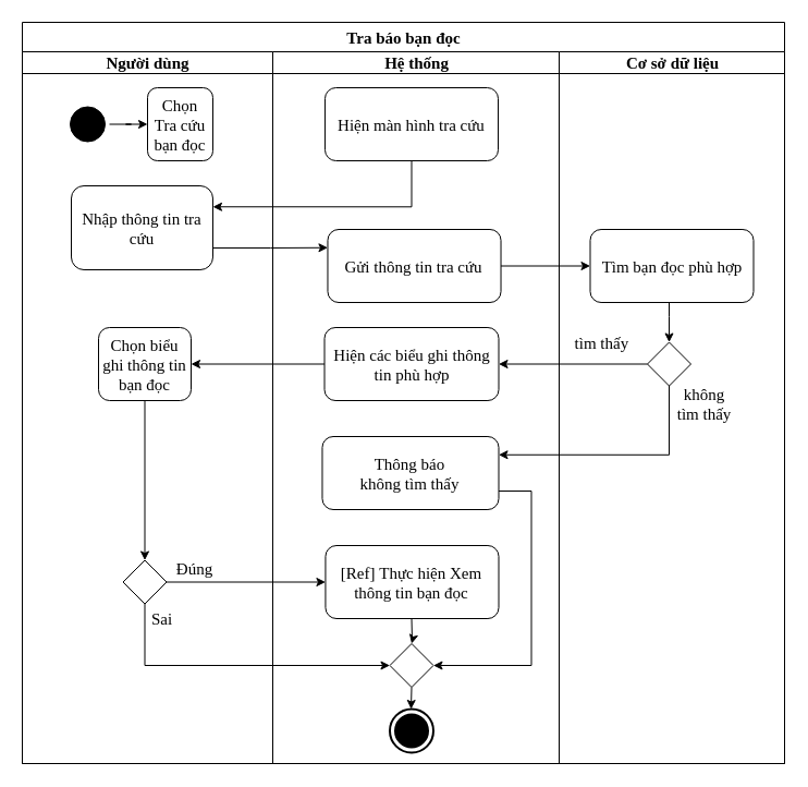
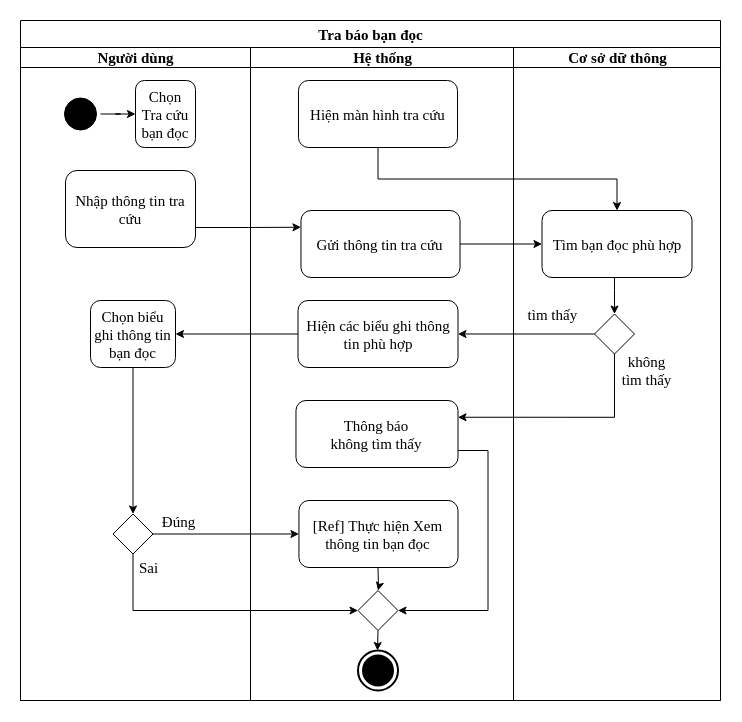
  <mxCell id="0" />
  <mxCell id="1" parent="0" />
  <mxCell id="2" value="&lt;span style=&quot;line-height: 107% ; font-size: 15px&quot;&gt;&lt;font style=&quot;font-size: 15px&quot;&gt;Tra báo bạn đọc&lt;/font&gt;&lt;/span&gt;" style="swimlane;html=1;childLayout=stackLayout;resizeParent=1;resizeParentMax=0;startSize=27;rounded=0;glass=0;fontSize=15;fontFamily=Times New Roman;" parent="1" vertex="1"><mxGeometry x="20" y="20" width="700" height="680" as="geometry" /></mxCell>
  <mxCell id="3" value="Người dùng" style="swimlane;html=1;startSize=20;fontSize=15;fontFamily=Times New Roman;" parent="2" vertex="1"><mxGeometry y="27" width="230" height="653" as="geometry"><mxRectangle y="20" width="30" height="460" as="alternateBounds" /></mxGeometry></mxCell>
  <mxCell id="4" value="&lt;span style=&quot;font-size: 15px; line-height: 107%;&quot;&gt;Nhập thông tin tra cứu&lt;/span&gt;" style="shape=rect;html=1;rounded=1;whiteSpace=wrap;align=center;glass=0;strokeColor=#000000;fontFamily=Times New Roman;fontSize=15;" parent="3" vertex="1"><mxGeometry x="45" y="123" width="130" height="77" as="geometry" /></mxCell>
  <mxCell id="5" style="edgeStyle=orthogonalEdgeStyle;rounded=0;orthogonalLoop=1;jettySize=auto;html=1;entryX=0;entryY=0.5;entryDx=0;entryDy=0;" parent="3" source="6" target="7" edge="1"><mxGeometry relative="1" as="geometry" /></mxCell>
  <mxCell id="6" value="" style="ellipse;html=1;shape=startState;fillColor=#000000;strokeColor=#000000;rounded=0;glass=0;fontFamily=Times New Roman;fontSize=15;" parent="3" vertex="1"><mxGeometry x="40" y="46.5" width="40" height="40" as="geometry" /></mxCell>
  <mxCell id="7" value="Chọn &lt;br&gt;Tra cứu &lt;br&gt;bạn đọc" style="shape=rect;html=1;rounded=1;whiteSpace=wrap;align=center;glass=0;strokeColor=#000000;fontFamily=Times New Roman;fontSize=15;" parent="3" vertex="1"><mxGeometry x="115" y="33" width="60" height="67" as="geometry" /></mxCell>
  <mxCell id="8" style="edgeStyle=orthogonalEdgeStyle;rounded=0;orthogonalLoop=1;jettySize=auto;html=1;endArrow=classic;endFill=1;fontFamily=Times New Roman;fontSize=15;" parent="3" source="9" target="10" edge="1"><mxGeometry relative="1" as="geometry" /></mxCell>
  <mxCell id="9" value="&lt;span style=&quot;font-size: 15px ; line-height: 107%&quot;&gt;Chọn b&lt;/span&gt;&lt;span style=&quot;font-size: 15px&quot;&gt;iểu ghi thông tin bạn đọc&lt;/span&gt;" style="shape=rect;html=1;rounded=1;whiteSpace=wrap;align=center;glass=0;strokeColor=#000000;fontFamily=Times New Roman;fontSize=15;" parent="3" vertex="1"><mxGeometry x="70" y="253" width="85" height="67" as="geometry" /></mxCell>
  <mxCell id="10" value="" style="shape=rhombus;html=1;verticalLabelPosition=bottom;verticalAlignment=top;rounded=0;glass=0;strokeColor=#000000;fontFamily=Times New Roman;fontSize=15;" parent="3" vertex="1"><mxGeometry x="92.5" y="466.5" width="40" height="40" as="geometry" /></mxCell>
  <mxCell id="11" value="Hệ thống" style="swimlane;html=1;startSize=20;fontSize=15;fontFamily=Times New Roman;" parent="2" vertex="1"><mxGeometry x="230" y="27" width="263" height="653" as="geometry" /></mxCell>
  <mxCell id="12" value="Hiện màn hình tra cứu" style="shape=rect;html=1;rounded=1;whiteSpace=wrap;align=center;glass=0;strokeColor=#000000;fontFamily=Times New Roman;fontSize=15;" parent="11" vertex="1"><mxGeometry x="47.97" y="33" width="159.06" height="67" as="geometry" /></mxCell>
  <mxCell id="13" value="Gửi thông tin tra cứu" style="shape=rect;html=1;rounded=1;whiteSpace=wrap;align=center;glass=0;strokeColor=#000000;fontFamily=Times New Roman;fontSize=15;" parent="11" vertex="1"><mxGeometry x="50.47" y="163" width="159.06" height="67" as="geometry" /></mxCell>
  <mxCell id="14" style="edgeStyle=orthogonalEdgeStyle;rounded=0;orthogonalLoop=1;jettySize=auto;html=1;endArrow=classic;endFill=1;fontFamily=Times New Roman;fontSize=15;" parent="11" target="17" edge="1"><mxGeometry relative="1" as="geometry"><mxPoint x="107.5" y="723" as="targetPoint" /><Array as="points" /><mxPoint x="127.5" y="520" as="sourcePoint" /></mxGeometry></mxCell>
  <mxCell id="15" value="" style="edgeStyle=orthogonalEdgeStyle;rounded=0;orthogonalLoop=1;jettySize=auto;html=1;endArrow=classic;endFill=1;fontFamily=Times New Roman;fontSize=15;exitX=0.5;exitY=1;exitDx=0;exitDy=0;entryX=0.488;entryY=0;entryDx=0;entryDy=0;entryPerimeter=0;" parent="11" source="17" target="21" edge="1"><mxGeometry relative="1" as="geometry"><Array as="points" /></mxGeometry></mxCell>
  <mxCell id="16" style="edgeStyle=orthogonalEdgeStyle;rounded=0;orthogonalLoop=1;jettySize=auto;html=1;entryX=1;entryY=0.5;entryDx=0;entryDy=0;" parent="11" source="19" target="17" edge="1"><mxGeometry relative="1" as="geometry"><mxPoint x="317.5" y="633" as="targetPoint" /><Array as="points"><mxPoint x="237.5" y="403" /><mxPoint x="237.5" y="563" /></Array></mxGeometry></mxCell>
  <mxCell id="17" value="" style="shape=rhombus;html=1;verticalLabelPosition=top;verticalAlignment=bottom;rounded=0;glass=0;strokeColor=#000000;fontFamily=Times New Roman;fontSize=15;" parent="11" vertex="1"><mxGeometry x="107.5" y="543" width="40" height="40" as="geometry" /></mxCell>
  <mxCell id="18" value="&lt;span style=&quot;font-size: 15px ; line-height: 107%&quot;&gt;&lt;span style=&quot;font-family: &amp;#34;times new roman&amp;#34; , serif&quot;&gt;[Ref]&amp;nbsp;&lt;/span&gt;Thực hiện Xem thông tin bạn đọc&lt;/span&gt;" style="shape=rect;html=1;rounded=1;whiteSpace=wrap;align=center;glass=0;strokeColor=#000000;fontFamily=Times New Roman;fontSize=15;" parent="11" vertex="1"><mxGeometry x="48.44" y="453" width="159.06" height="67" as="geometry" /></mxCell>
  <mxCell id="19" value="Thông báo&lt;br&gt;không tìm thấy" style="shape=rect;html=1;rounded=1;whiteSpace=wrap;align=center;glass=0;strokeColor=#000000;fontFamily=Times New Roman;fontSize=15;" parent="11" vertex="1"><mxGeometry x="45.47" y="353" width="162.03" height="67" as="geometry" /></mxCell>
  <mxCell id="20" value="Hiện các biểu ghi thông tin phù hợp" style="shape=rect;html=1;rounded=1;whiteSpace=wrap;align=center;glass=0;strokeColor=#000000;fontFamily=Times New Roman;fontSize=15;" parent="11" vertex="1"><mxGeometry x="47.5" y="253" width="160" height="67" as="geometry" /></mxCell>
  <mxCell id="21" value="" style="html=1;shape=mxgraph.sysml.actFinal;strokeWidth=2;verticalLabelPosition=bottom;verticalAlignment=top;rounded=0;glass=0;fontFamily=Times New Roman;fontSize=15;" parent="11" vertex="1"><mxGeometry x="107.5" y="603" width="40" height="40" as="geometry" /></mxCell>
  <mxCell id="22" style="edgeStyle=orthogonalEdgeStyle;rounded=0;orthogonalLoop=1;jettySize=auto;html=1;entryX=0;entryY=0.5;entryDx=0;entryDy=0;fontFamily=Times New Roman;fontSize=15;" parent="2" source="13" target="34" edge="1"><mxGeometry relative="1" as="geometry" /></mxCell>
  <mxCell id="23" style="edgeStyle=orthogonalEdgeStyle;rounded=0;orthogonalLoop=1;jettySize=auto;html=1;endArrow=classic;endFill=1;fontFamily=Times New Roman;fontSize=15;entryX=1;entryY=0.5;entryDx=0;entryDy=0;" parent="2" source="35" target="20" edge="1"><mxGeometry relative="1" as="geometry"><mxPoint x="409.44" y="388.5" as="targetPoint" /><Array as="points" /></mxGeometry></mxCell>
  <mxCell id="24" value="&amp;nbsp;tìm thấy" style="edgeLabel;html=1;align=center;verticalAlign=middle;resizable=0;points=[];fontSize=15;fontFamily=Times New Roman;" parent="23" vertex="1" connectable="0"><mxGeometry x="-0.231" y="1" relative="1" as="geometry"><mxPoint x="7.5" y="-21" as="offset" /></mxGeometry></mxCell>
  <mxCell id="25" style="edgeStyle=orthogonalEdgeStyle;rounded=0;orthogonalLoop=1;jettySize=auto;html=1;endArrow=classic;endFill=1;fontFamily=Times New Roman;fontSize=15;entryX=1;entryY=0.25;entryDx=0;entryDy=0;exitX=0.5;exitY=1;exitDx=0;exitDy=0;" parent="2" source="35" target="19" edge="1"><mxGeometry relative="1" as="geometry"><mxPoint x="614.44" y="588.5" as="targetPoint" /><Array as="points"><mxPoint x="594.5" y="397" /></Array></mxGeometry></mxCell>
  <mxCell id="26" value="không&lt;br&gt;tìm thấy" style="edgeLabel;html=1;align=center;verticalAlign=middle;resizable=0;points=[];fontSize=15;fontFamily=Times New Roman;" parent="25" vertex="1" connectable="0"><mxGeometry x="-0.383" y="-1" relative="1" as="geometry"><mxPoint x="36" y="-46.5" as="offset" /></mxGeometry></mxCell>
  <mxCell id="27" value="" style="edgeStyle=orthogonalEdgeStyle;rounded=0;orthogonalLoop=1;jettySize=auto;html=1;endArrow=classic;endFill=1;fontFamily=Times New Roman;fontSize=15;exitX=1;exitY=0.5;exitDx=0;exitDy=0;" parent="2" source="10" target="18" edge="1"><mxGeometry relative="1" as="geometry"><mxPoint x="94.44" y="652.5" as="targetPoint" /><Array as="points"><mxPoint x="132.5" y="514" /></Array><mxPoint x="168.5" y="590" as="sourcePoint" /></mxGeometry></mxCell>
  <mxCell id="28" value="Đúng" style="edgeLabel;html=1;align=center;verticalAlign=middle;resizable=0;points=[];fontSize=15;fontFamily=Times New Roman;" parent="27" vertex="1" connectable="0"><mxGeometry x="0.461" y="52" relative="1" as="geometry"><mxPoint x="-81.86" y="38.5" as="offset" /></mxGeometry></mxCell>
  <mxCell id="29" value="" style="edgeStyle=orthogonalEdgeStyle;rounded=0;orthogonalLoop=1;jettySize=auto;html=1;fontSize=15;fontFamily=Times New Roman;entryX=1;entryY=0.5;entryDx=0;entryDy=0;exitX=0;exitY=0.5;exitDx=0;exitDy=0;" parent="2" source="20" target="9" edge="1"><mxGeometry relative="1" as="geometry"><mxPoint x="207.5" y="280" as="targetPoint" /><Array as="points"><mxPoint x="247.5" y="314" /><mxPoint x="247.5" y="314" /></Array></mxGeometry></mxCell>
  <mxCell id="30" value="" style="edgeStyle=orthogonalEdgeStyle;rounded=0;orthogonalLoop=1;jettySize=auto;html=1;endArrow=classic;endFill=1;fontFamily=Times New Roman;fontSize=15;exitX=0.5;exitY=1;exitDx=0;exitDy=0;entryX=0;entryY=0.5;entryDx=0;entryDy=0;" parent="2" source="10" target="17" edge="1"><mxGeometry relative="1" as="geometry"><mxPoint x="337.5" y="700" as="targetPoint" /><Array as="points"><mxPoint x="112.5" y="590" /></Array></mxGeometry></mxCell>
  <mxCell id="31" value="Sai" style="edgeLabel;html=1;align=center;verticalAlign=middle;resizable=0;points=[];fontSize=15;fontFamily=Times New Roman;" parent="30" vertex="1" connectable="0"><mxGeometry x="-0.488" y="-2" relative="1" as="geometry"><mxPoint x="-0.47" y="-45.03" as="offset" /></mxGeometry></mxCell>
- <mxCell id="32" value="Cơ sở dữ liệu" style="swimlane;html=1;startSize=20;fontSize=15;fontFamily=Times New Roman;" parent="2" vertex="1"><mxGeometry x="493" y="27" width="207" height="653" as="geometry" /></mxCell>
+ <mxCell id="32" value="Cơ sở dữ thông" style="swimlane;html=1;startSize=20;fontSize=15;fontFamily=Times New Roman;" parent="2" vertex="1"><mxGeometry x="493" y="27" width="207" height="653" as="geometry" /></mxCell>
  <mxCell id="33" style="edgeStyle=orthogonalEdgeStyle;rounded=0;orthogonalLoop=1;jettySize=auto;html=1;entryX=0.5;entryY=0;entryDx=0;entryDy=0;endArrow=classic;endFill=1;fontFamily=Times New Roman;fontSize=15;" parent="32" source="34" target="35" edge="1"><mxGeometry relative="1" as="geometry"><Array as="points"><mxPoint x="101" y="243" /><mxPoint x="101" y="243" /></Array></mxGeometry></mxCell>
  <mxCell id="34" value="Tìm bạn đọc phù hợp" style="shape=rect;html=1;rounded=1;whiteSpace=wrap;align=center;glass=0;strokeColor=#000000;fontFamily=Times New Roman;fontSize=15;" parent="32" vertex="1"><mxGeometry x="28.5" y="163" width="150" height="67" as="geometry" /></mxCell>
  <mxCell id="35" value="" style="shape=rhombus;html=1;verticalLabelPosition=bottom;verticalAlignment=top;rounded=0;glass=0;strokeColor=#000000;fontFamily=Times New Roman;fontSize=15;" parent="32" vertex="1"><mxGeometry x="81" y="266.5" width="40" height="40" as="geometry" /></mxCell>
- <mxCell id="36" style="edgeStyle=orthogonalEdgeStyle;rounded=0;orthogonalLoop=1;jettySize=auto;html=1;entryX=1;entryY=0.25;entryDx=0;entryDy=0;exitX=0.5;exitY=1;exitDx=0;exitDy=0;" parent="2" source="12" target="4" edge="1"><mxGeometry relative="1" as="geometry" /></mxCell>
+ <mxCell id="36" style="edgeStyle=orthogonalEdgeStyle;rounded=0;orthogonalLoop=1;jettySize=auto;html=1;exitX=0.5;exitY=1;exitDx=0;exitDy=0;" parent="2" source="12" target="34" edge="1"><mxGeometry relative="1" as="geometry" /></mxCell>
  <mxCell id="37" style="edgeStyle=orthogonalEdgeStyle;rounded=0;orthogonalLoop=1;jettySize=auto;html=1;entryX=0;entryY=0.25;entryDx=0;entryDy=0;" parent="2" target="13" edge="1"><mxGeometry relative="1" as="geometry"><mxPoint x="175" y="207" as="sourcePoint" /><mxPoint x="270" y="210" as="targetPoint" /><Array as="points"><mxPoint x="228" y="207" /></Array></mxGeometry></mxCell>
